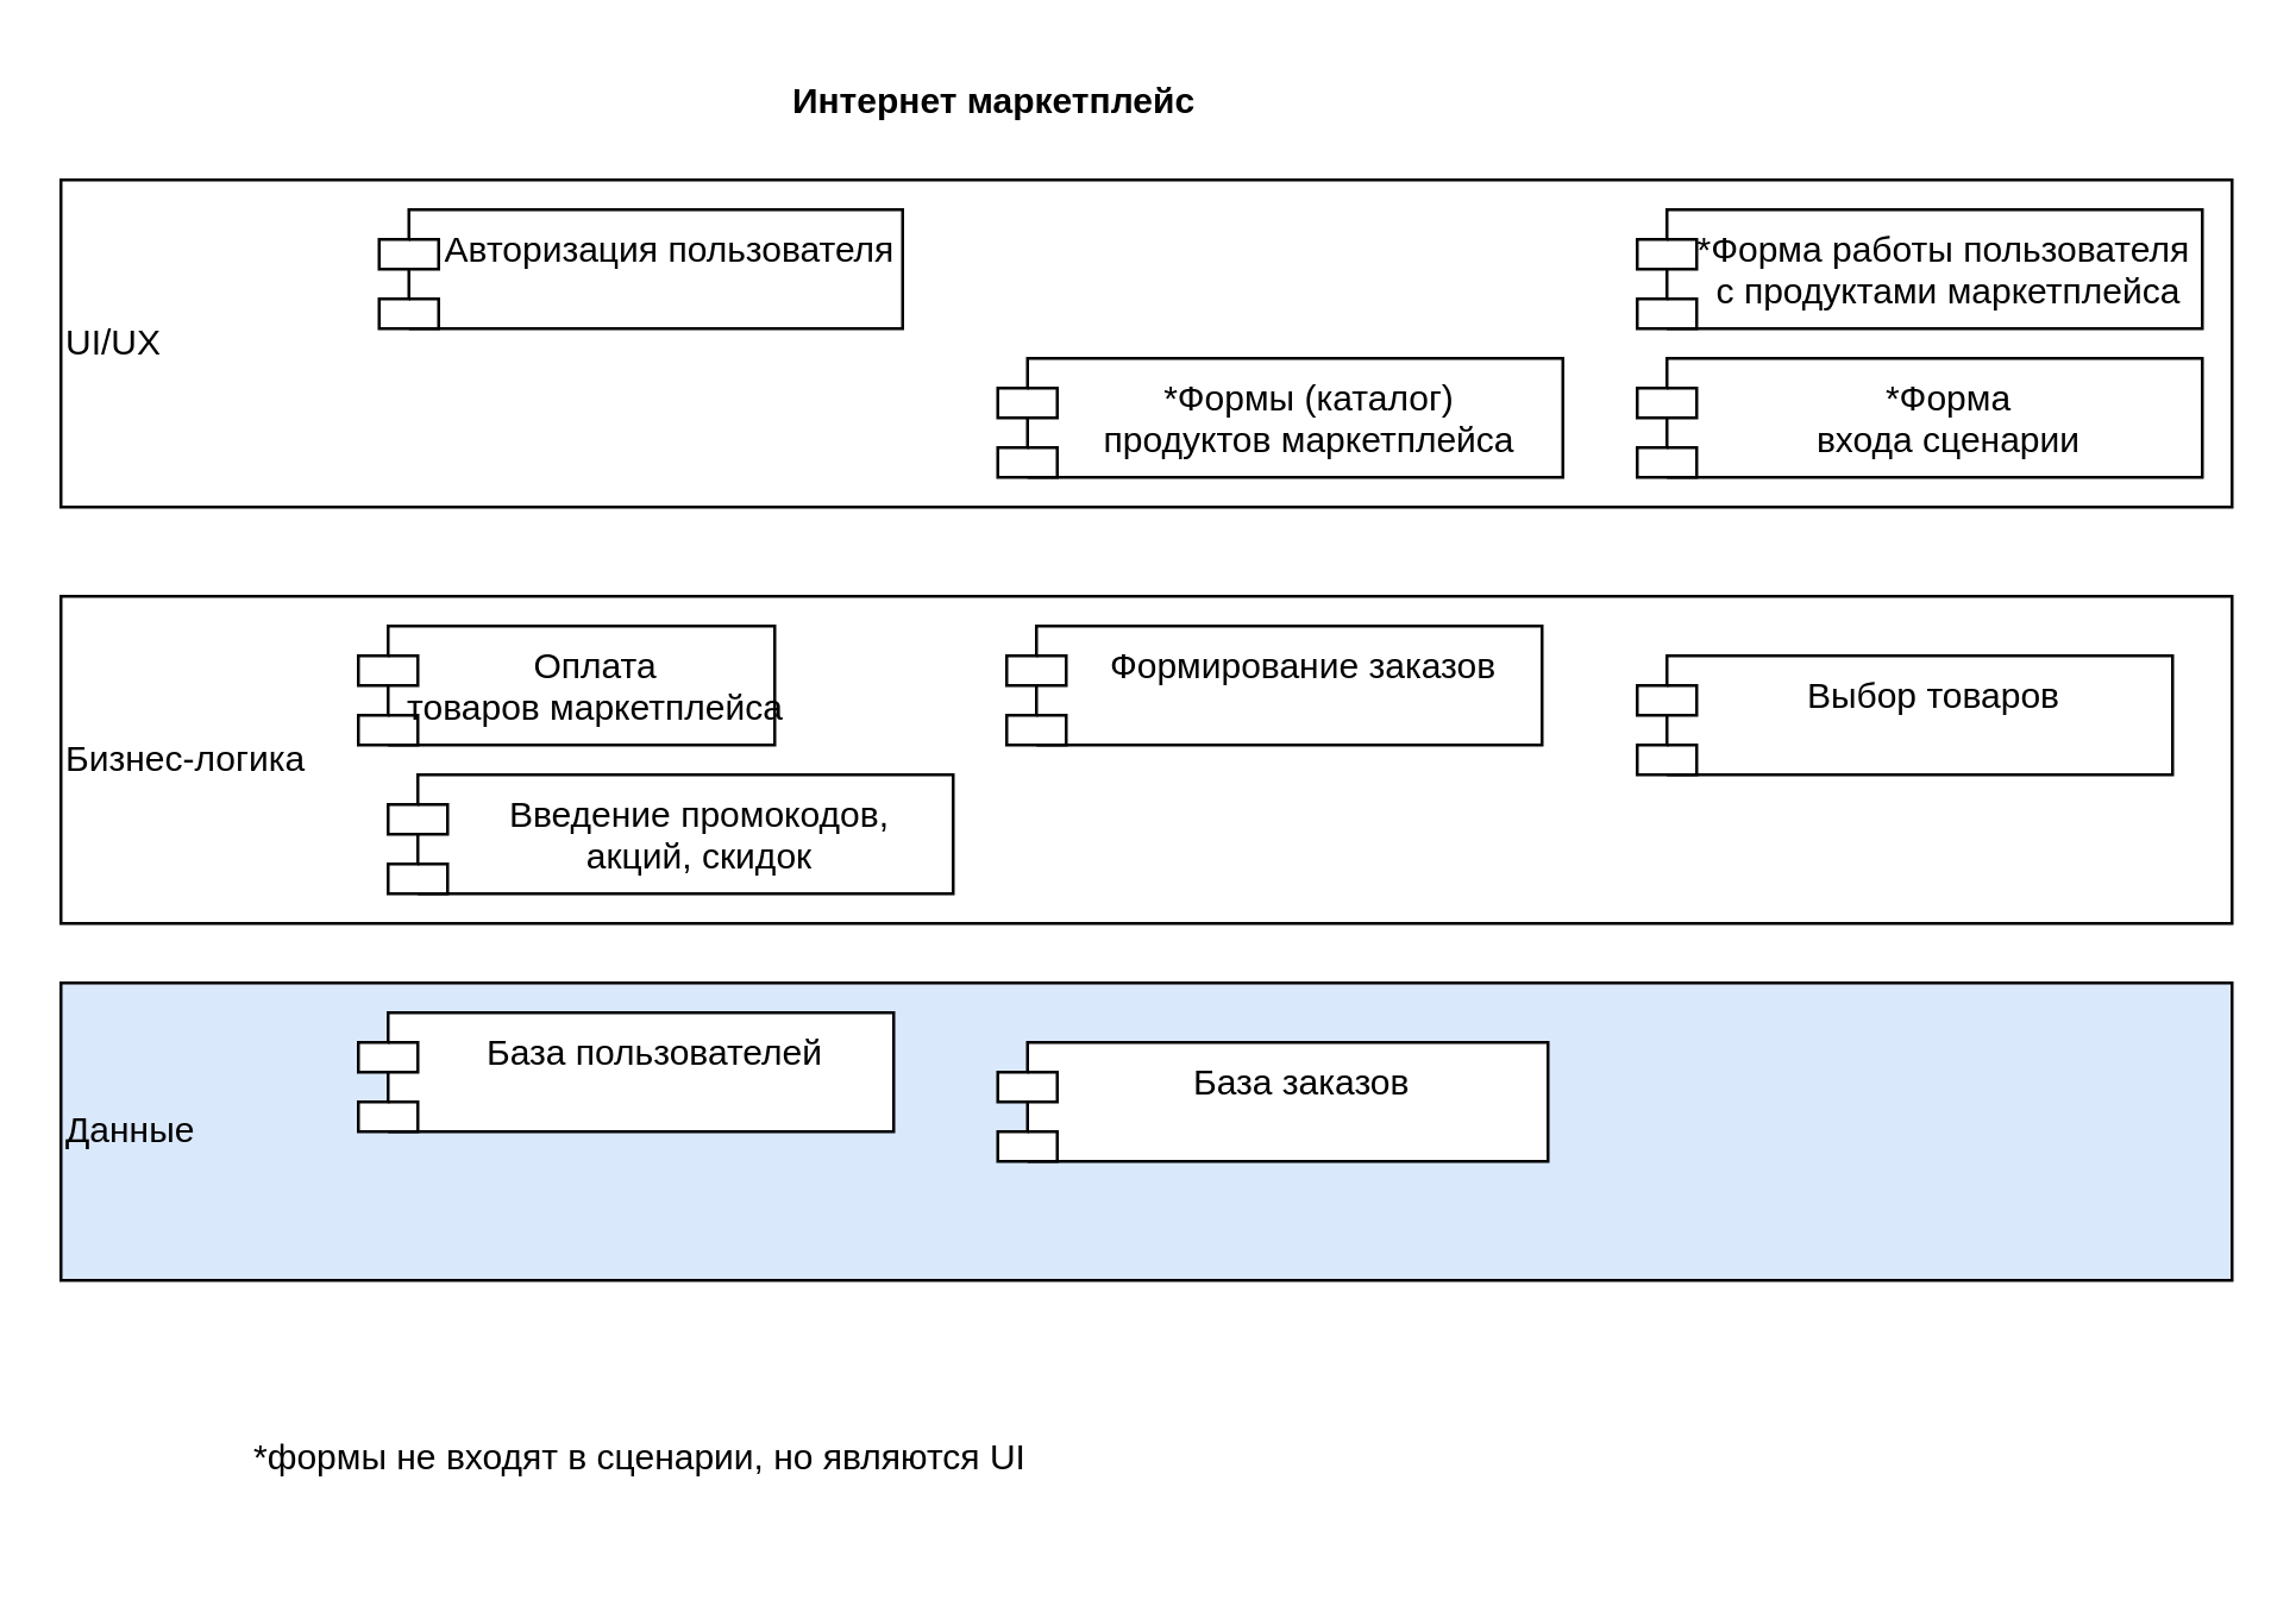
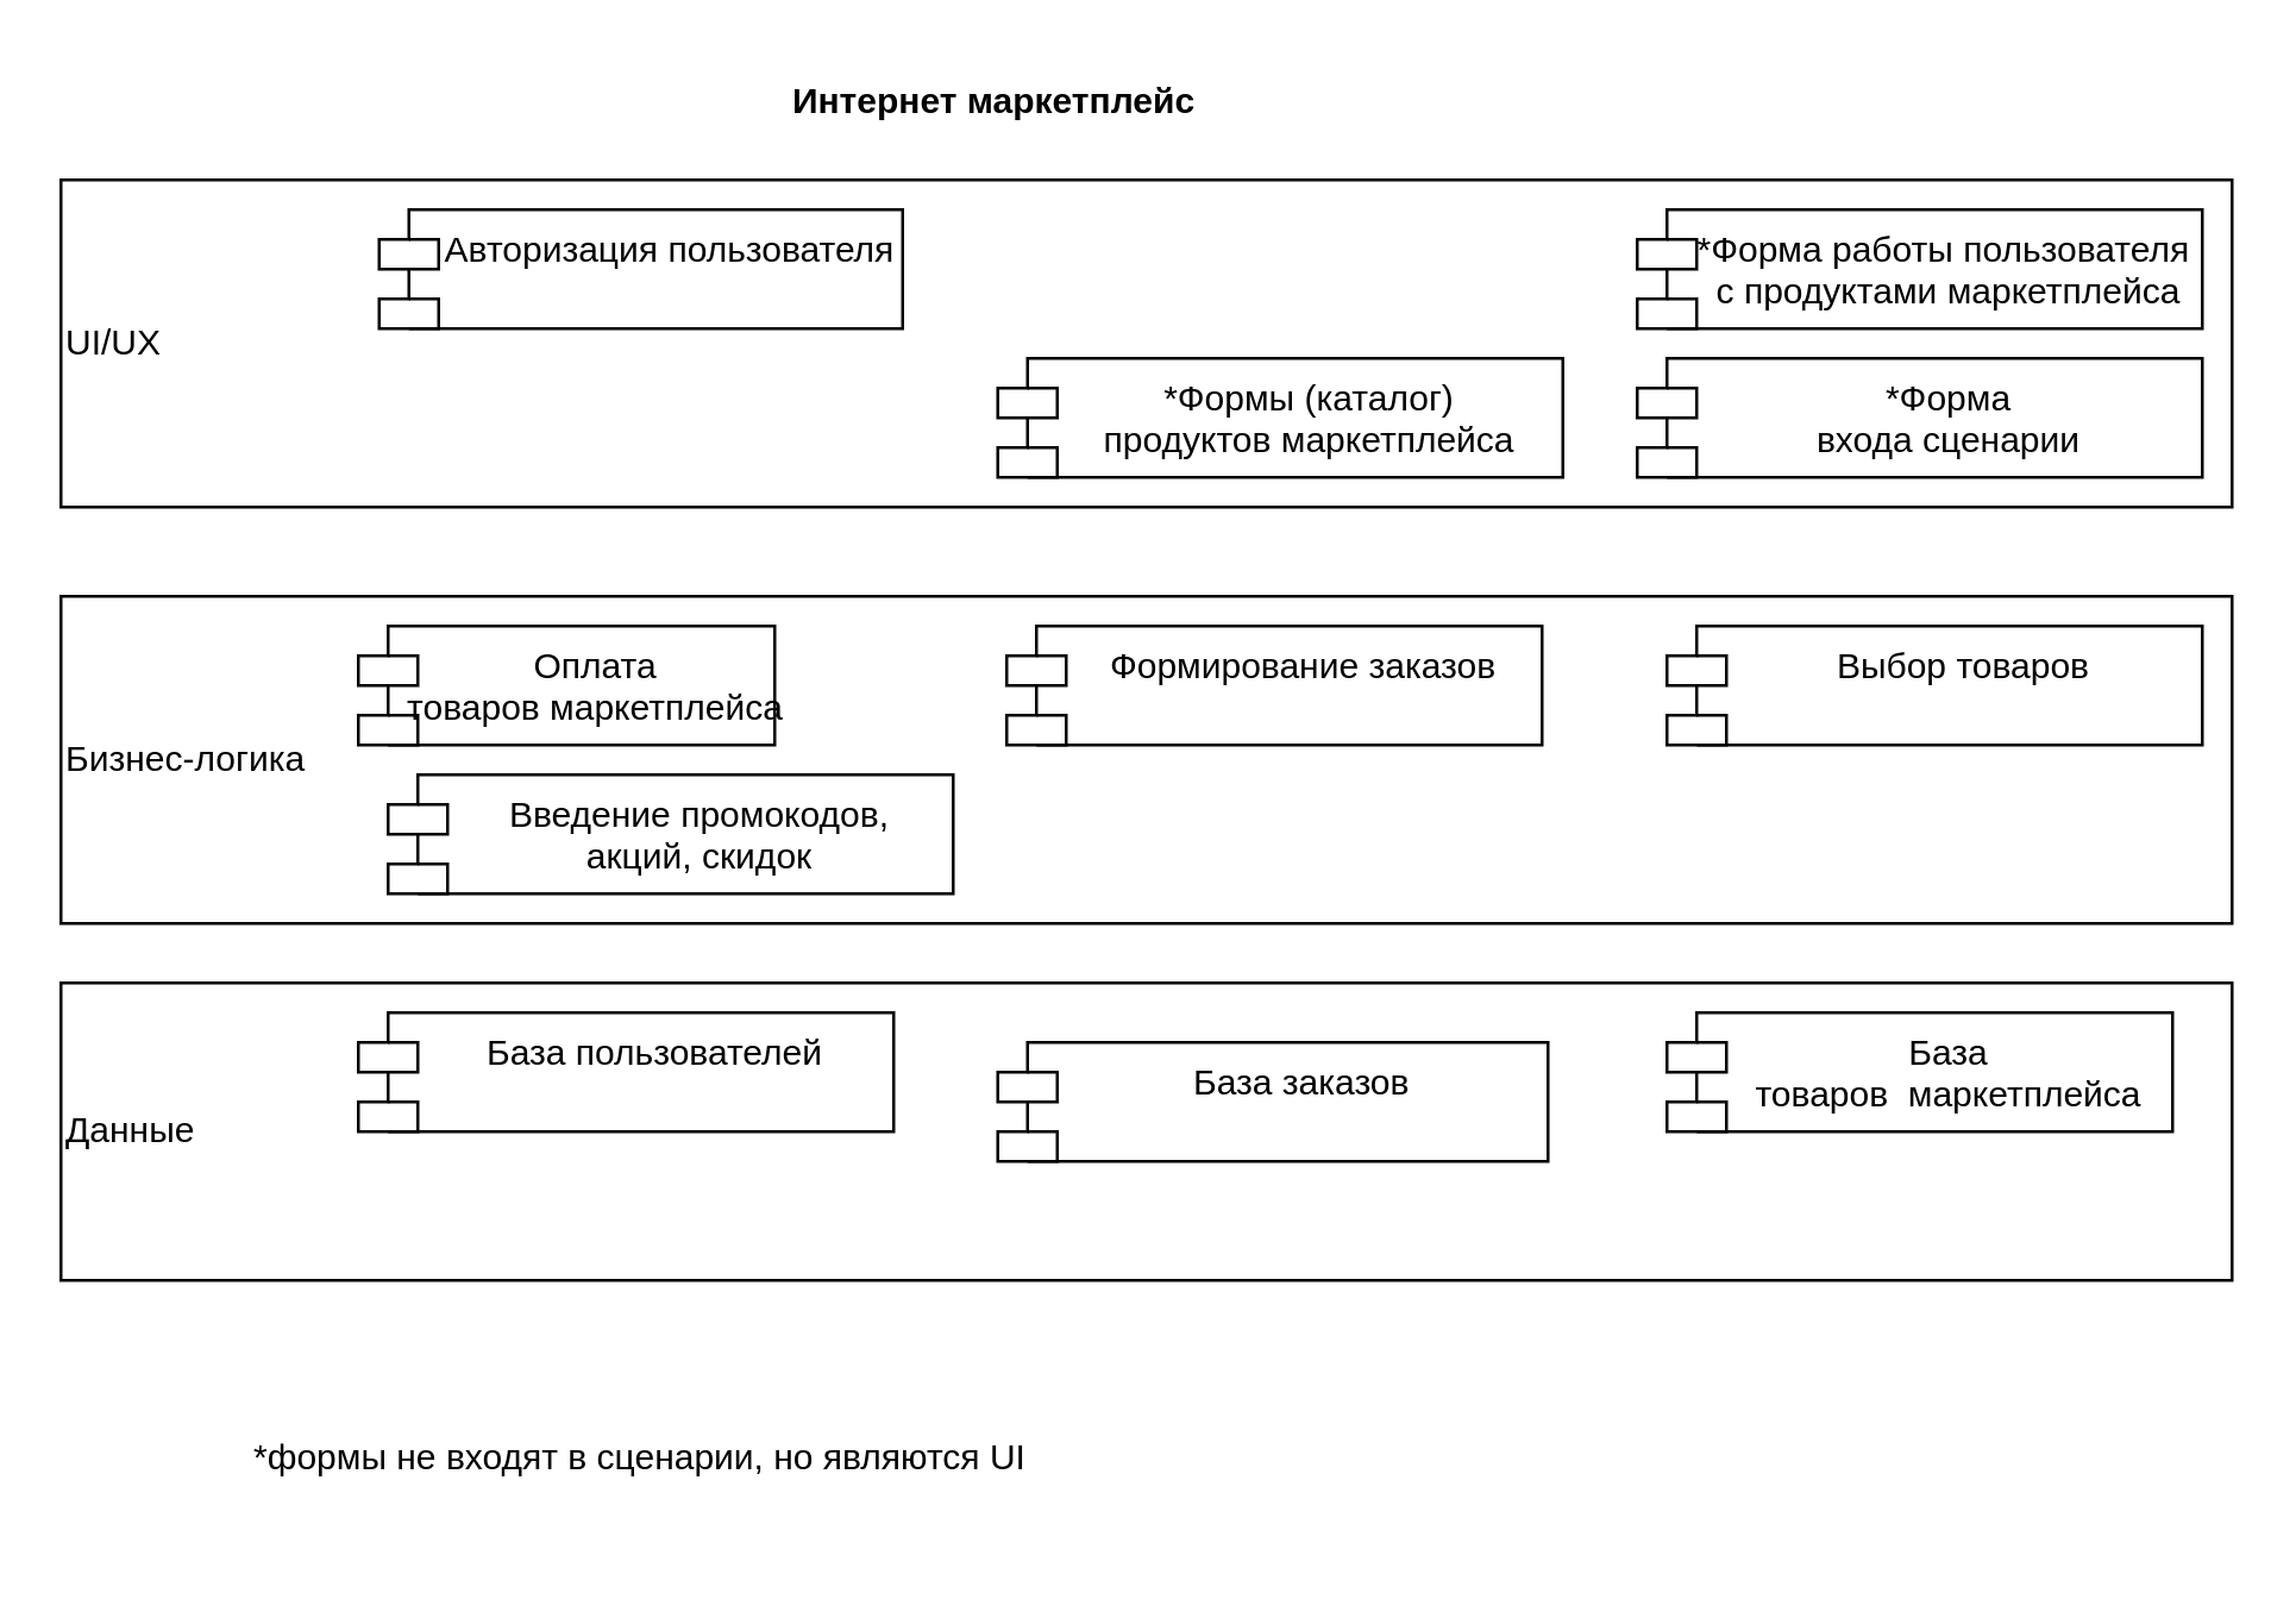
  <mxCell id="0" />
  <mxCell id="1" parent="0" />
  <mxCell id="2" value="Интернет маркетплейс" style="text;align=center;fontStyle=1;verticalAlign=middle;spacingLeft=3;spacingRight=3;strokeColor=none;rotatable=0;points=[[0,0.5],[1,0.5]];portConstraint=eastwest;" parent="1" vertex="1"><mxGeometry x="294" y="20" width="80" height="26" as="geometry" /></mxCell>
  <mxCell id="3" value="UI/UX" style="html=1;align=left;" vertex="1" parent="1"><mxGeometry x="20" y="60" width="730" height="110" as="geometry" /></mxCell>
  <mxCell id="4" value="Бизнес-логика" style="html=1;align=left;" vertex="1" parent="1"><mxGeometry x="20" y="200" width="730" height="110" as="geometry" /></mxCell>
- <mxCell id="5" value="Данные" style="html=1;align=left;fillColor=#dae8fc;" vertex="1" parent="1"><mxGeometry x="20" y="330" width="730" height="100" as="geometry" /></mxCell>
+ <mxCell id="5" value="Данные" style="html=1;align=left;" vertex="1" parent="1"><mxGeometry x="20" y="330" width="730" height="100" as="geometry" /></mxCell>
  <mxCell id="6" value="*Форма&#10;входа сценарии" style="shape=module;align=left;spacingLeft=20;align=center;verticalAlign=top;" vertex="1" parent="1"><mxGeometry x="550" y="120" width="190" height="40" as="geometry" /></mxCell>
  <mxCell id="7" value="Авторизация пользователя" style="shape=module;align=left;spacingLeft=20;align=center;verticalAlign=top;" vertex="1" parent="1"><mxGeometry x="127" y="70" width="176" height="40" as="geometry" /></mxCell>
  <mxCell id="8" value="*Форма работы пользователя &#10;с продуктами маркетплейса" style="shape=module;align=left;spacingLeft=20;align=center;verticalAlign=top;" vertex="1" parent="1"><mxGeometry x="550" y="70" width="190" height="40" as="geometry" /></mxCell>
  <mxCell id="9" value="*Формы (каталог)&#10;продуктов маркетплейса" style="shape=module;align=left;spacingLeft=20;align=center;verticalAlign=top;" vertex="1" parent="1"><mxGeometry x="335" y="120" width="190" height="40" as="geometry" /></mxCell>
  <mxCell id="10" value="Оплата&#10;товаров маркетплейса" style="shape=module;align=left;spacingLeft=20;align=center;verticalAlign=top;" vertex="1" parent="1"><mxGeometry x="120" y="210" width="140" height="40" as="geometry" /></mxCell>
  <mxCell id="11" value="Формирование заказов" style="shape=module;align=left;spacingLeft=20;align=center;verticalAlign=top;" vertex="1" parent="1"><mxGeometry x="338" y="210" width="180" height="40" as="geometry" /></mxCell>
- <mxCell id="12" value="Выбор товаров" style="shape=module;align=left;spacingLeft=20;align=center;verticalAlign=top;" vertex="1" parent="1"><mxGeometry x="550" y="220" width="180" height="40" as="geometry" /></mxCell>
+ <mxCell id="12" value="Выбор товаров" style="shape=module;align=left;spacingLeft=20;align=center;verticalAlign=top;" vertex="1" parent="1"><mxGeometry x="560" y="210" width="180" height="40" as="geometry" /></mxCell>
  <mxCell id="13" value="Введение промокодов, &#10;акций, скидок" style="shape=module;align=left;spacingLeft=20;align=center;verticalAlign=top;" vertex="1" parent="1"><mxGeometry x="130" y="260" width="190" height="40" as="geometry" /></mxCell>
  <mxCell id="14" value="База пользователей" style="shape=module;align=left;spacingLeft=20;align=center;verticalAlign=top;" vertex="1" parent="1"><mxGeometry x="120" y="340" width="180" height="40" as="geometry" /></mxCell>
  <mxCell id="15" value="База заказов" style="shape=module;align=left;spacingLeft=20;align=center;verticalAlign=top;" vertex="1" parent="1"><mxGeometry x="335" y="350" width="185" height="40" as="geometry" /></mxCell>
+ <mxCell id="16" value="База &#10;товаров  маркетплейса" style="shape=module;align=left;spacingLeft=20;align=center;verticalAlign=top;" vertex="1" parent="1"><mxGeometry x="560" y="340" width="170" height="40" as="geometry" /></mxCell>
  <mxCell id="17" value="*формы не входят в сценарии, но являются UI" style="text;html=1;strokeColor=none;fillColor=none;align=center;verticalAlign=middle;whiteSpace=wrap;rounded=0;" vertex="1" parent="1"><mxGeometry x="30" y="460" width="370" height="60" as="geometry" /></mxCell>
